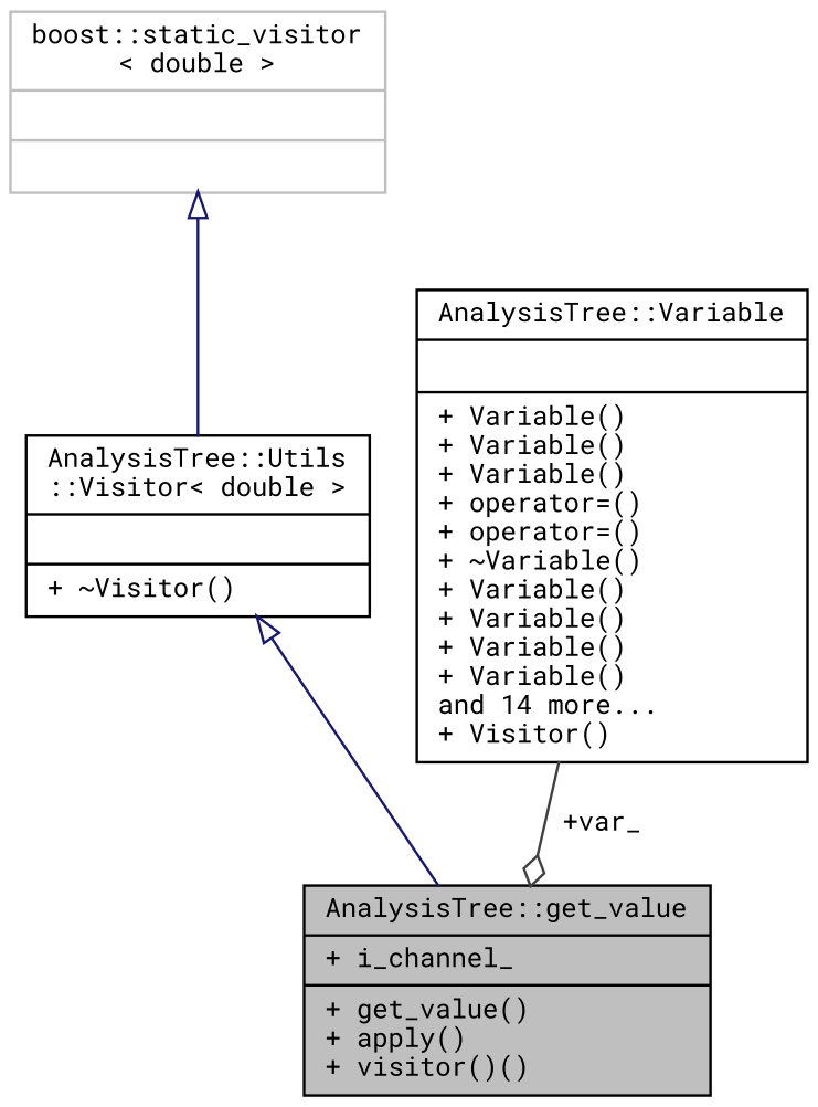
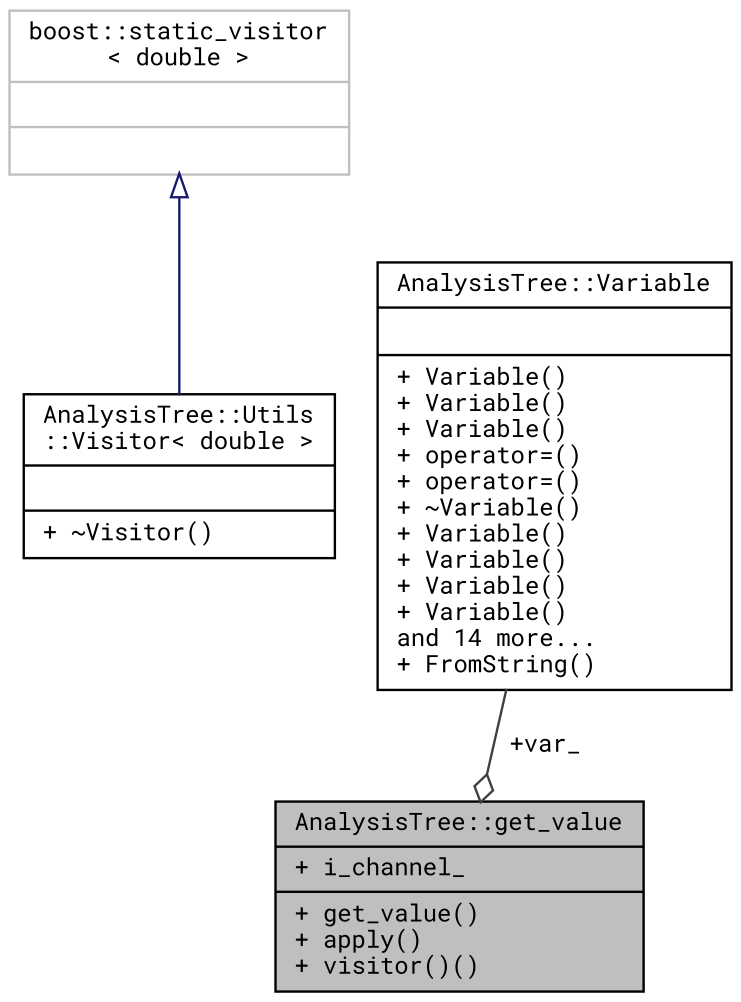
  digraph {
    fontname="Roboto Mono"
    node [color=black fillcolor=white fontname="Roboto Mono" fontsize=10 shape=record style=filled]
    edge [arrowtail=onormal color=midnightblue dir=back fontname="Roboto Mono" fontsize=10 labelfontname=Helvetica labelfontsize=10 style=solid]
    n1 [fillcolor=grey75 fontcolor=black height=0.2 label="{AnalysisTree::get_value\n|+ i_channel_\l|+ get_value()\l+ apply()\l+ visitor()()\l}" width=0.4]
    n2 [height=0.2 label="{AnalysisTree::Utils\l::Visitor\< double \>\n||+ ~Visitor()\l}" width=0.4]
    n3 [color=grey75 height=0.2 label="{boost::static_visitor\l\< double  \>\n||}" width=0.4]
-   n4 [height=0.2 label="{AnalysisTree::Variable\n||+ Variable()\l+ Variable()\l+ Variable()\l+ operator=()\l+ operator=()\l+ ~Variable()\l+ Variable()\l+ Variable()\l+ Variable()\l+ Variable()\land 14 more...\l+ Visitor()\l}" width=0.4]
-   n2 -> n1
+   n4 [height=0.2 label="{AnalysisTree::Variable\n||+ Variable()\l+ Variable()\l+ Variable()\l+ operator=()\l+ operator=()\l+ ~Variable()\l+ Variable()\l+ Variable()\l+ Variable()\l+ Variable()\land 14 more...\l+ FromString()\l}" width=0.4]
    n3 -> n2
    n4 -> n1 [arrowhead=odiamond color=grey25 label=" +var_" arrowtail="" dir=""]
  }
